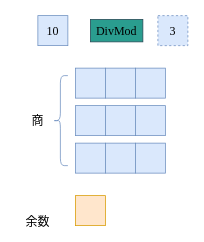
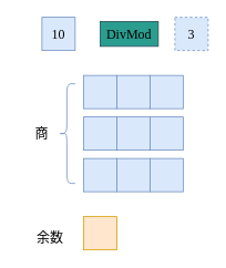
  <mxCell id="0" />
  <mxCell id="1" parent="0" />
  <mxCell id="2" value="10" style="rounded=0;whiteSpace=wrap;html=1;shadow=0;strokeColor=#6c8ebf;strokeWidth=1;fontFamily=Ubuntu;fontSize=16;fontStyle=0;fillColor=#dae8fc;" vertex="1" parent="1"><mxGeometry x="50" y="20" width="40" height="40" as="geometry" /></mxCell>
  <mxCell id="3" value="3" style="rounded=0;whiteSpace=wrap;html=1;shadow=0;strokeColor=#6c8ebf;strokeWidth=1;fontFamily=Ubuntu;fontSize=16;fontStyle=0;fillColor=#dae8fc;dashed=1;" vertex="1" parent="1"><mxGeometry x="210" y="20" width="40" height="40" as="geometry" /></mxCell>
  <mxCell id="4" value="DivMod" style="rounded=0;whiteSpace=wrap;html=1;shadow=0;strokeColor=#264653;strokeWidth=1;fontFamily=Ubuntu;fontSize=16;fontStyle=0;fillColor=#2a9d8f;" vertex="1" parent="1"><mxGeometry x="120" y="25" width="70" height="30" as="geometry" /></mxCell>
  <mxCell id="5" value="" style="group" vertex="1" connectable="0" parent="1"><mxGeometry x="100" y="90" width="120" height="40" as="geometry" /></mxCell>
  <mxCell id="6" value="" style="rounded=0;whiteSpace=wrap;html=1;shadow=0;strokeColor=#6c8ebf;strokeWidth=1;fontFamily=Ubuntu;fontSize=16;fontStyle=0;fillColor=#dae8fc;" vertex="1" parent="5"><mxGeometry width="40" height="40" as="geometry" /></mxCell>
  <mxCell id="7" value="" style="rounded=0;whiteSpace=wrap;html=1;shadow=0;strokeColor=#6c8ebf;strokeWidth=1;fontFamily=Ubuntu;fontSize=16;fontStyle=0;fillColor=#dae8fc;" vertex="1" parent="5"><mxGeometry x="40" width="40" height="40" as="geometry" /></mxCell>
  <mxCell id="8" value="" style="rounded=0;whiteSpace=wrap;html=1;shadow=0;strokeColor=#6c8ebf;strokeWidth=1;fontFamily=Ubuntu;fontSize=16;fontStyle=0;fillColor=#dae8fc;" vertex="1" parent="5"><mxGeometry x="80" width="40" height="40" as="geometry" /></mxCell>
  <mxCell id="9" value="" style="group" vertex="1" connectable="0" parent="1"><mxGeometry x="100" y="190" width="120" height="40" as="geometry" /></mxCell>
  <mxCell id="10" value="" style="rounded=0;whiteSpace=wrap;html=1;shadow=0;strokeColor=#6c8ebf;strokeWidth=1;fontFamily=Ubuntu;fontSize=16;fontStyle=0;fillColor=#dae8fc;" vertex="1" parent="9"><mxGeometry width="40" height="40" as="geometry" /></mxCell>
  <mxCell id="11" value="" style="rounded=0;whiteSpace=wrap;html=1;shadow=0;strokeColor=#6c8ebf;strokeWidth=1;fontFamily=Ubuntu;fontSize=16;fontStyle=0;fillColor=#dae8fc;" vertex="1" parent="9"><mxGeometry x="40" width="40" height="40" as="geometry" /></mxCell>
  <mxCell id="12" value="" style="rounded=0;whiteSpace=wrap;html=1;shadow=0;strokeColor=#6c8ebf;strokeWidth=1;fontFamily=Ubuntu;fontSize=16;fontStyle=0;fillColor=#dae8fc;" vertex="1" parent="9"><mxGeometry x="80" width="40" height="40" as="geometry" /></mxCell>
  <mxCell id="13" value="" style="group" vertex="1" connectable="0" parent="1"><mxGeometry x="100" y="140" width="120" height="40" as="geometry" /></mxCell>
  <mxCell id="14" value="" style="rounded=0;whiteSpace=wrap;html=1;shadow=0;strokeColor=#6c8ebf;strokeWidth=1;fontFamily=Ubuntu;fontSize=16;fontStyle=0;fillColor=#dae8fc;" vertex="1" parent="13"><mxGeometry width="40" height="40" as="geometry" /></mxCell>
  <mxCell id="15" value="" style="rounded=0;whiteSpace=wrap;html=1;shadow=0;strokeColor=#6c8ebf;strokeWidth=1;fontFamily=Ubuntu;fontSize=16;fontStyle=0;fillColor=#dae8fc;" vertex="1" parent="13"><mxGeometry x="40" width="40" height="40" as="geometry" /></mxCell>
  <mxCell id="16" value="" style="rounded=0;whiteSpace=wrap;html=1;shadow=0;strokeColor=#6c8ebf;strokeWidth=1;fontFamily=Ubuntu;fontSize=16;fontStyle=0;fillColor=#dae8fc;" vertex="1" parent="13"><mxGeometry x="80" width="40" height="40" as="geometry" /></mxCell>
  <mxCell id="17" value="" style="rounded=0;whiteSpace=wrap;html=1;shadow=0;strokeColor=#d79b00;strokeWidth=1;fontFamily=Ubuntu;fontSize=16;fontStyle=0;fillColor=#ffe6cc;" vertex="1" parent="1"><mxGeometry x="100" y="260" width="40" height="40" as="geometry" /></mxCell>
  <mxCell id="18" value="商" style="text;html=1;align=center;verticalAlign=middle;whiteSpace=wrap;rounded=0;fontFamily=Ubuntu;fontSize=16;fontStyle=0;" vertex="1" parent="1"><mxGeometry x="20" y="145" width="60" height="30" as="geometry" /></mxCell>
- <mxCell id="19" value="余数" style="text;html=1;align=center;verticalAlign=middle;whiteSpace=wrap;rounded=0;fontFamily=Ubuntu;fontSize=16;fontStyle=0;" vertex="1" parent="1"><mxGeometry x="20" y="280" width="60" height="30" as="geometry" /></mxCell>
+ <mxCell id="19" value="余数" style="text;html=1;align=center;verticalAlign=middle;whiteSpace=wrap;rounded=0;fontFamily=Ubuntu;fontSize=16;fontStyle=0;" vertex="1" parent="1"><mxGeometry x="30" y="270" width="60" height="30" as="geometry" /></mxCell>
  <mxCell id="20" value="" style="shape=curlyBracket;whiteSpace=wrap;html=1;rounded=1;labelPosition=left;verticalLabelPosition=middle;align=right;verticalAlign=middle;shadow=0;strokeColor=#6c8ebf;strokeWidth=1;fontFamily=Ubuntu;fontSize=16;fontStyle=0;fillColor=#dae8fc;" vertex="1" parent="1"><mxGeometry x="70" y="100" width="20" height="120" as="geometry" /></mxCell>
